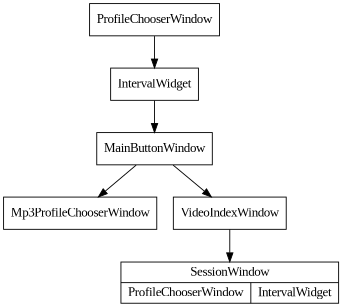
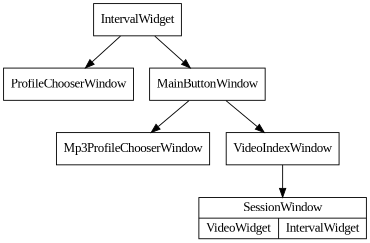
  digraph {
    fontname="Liberation Serif"
    node [fontname="Liberation Serif" shape=box]
    edge [fontname="Liberation Serif"]
    n1 [label=IntervalWidget]
    ProfileChooserWindow
    MainButtonWindow
    n4 [label=Mp3ProfileChooserWindow]
    VideoIndexWindow
-   n6 [label="{SessionWindow|{ProfileChooserWindow|IntervalWidget}}" shape=record]
+   n6 [label="{SessionWindow|{VideoWidget|IntervalWidget}}" shape=record]
    n1 -> MainButtonWindow
-   ProfileChooserWindow -> n1
+   n1 -> ProfileChooserWindow
    MainButtonWindow -> n4
    MainButtonWindow -> VideoIndexWindow
    VideoIndexWindow -> n6
  }
